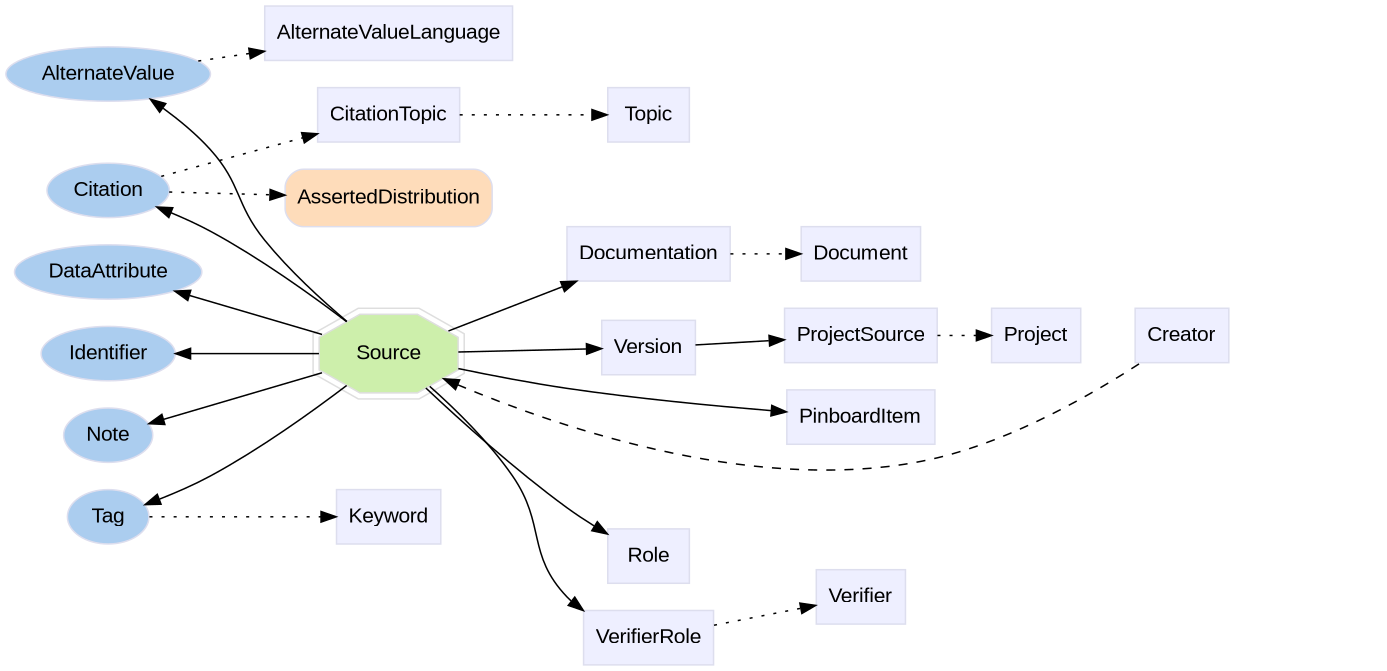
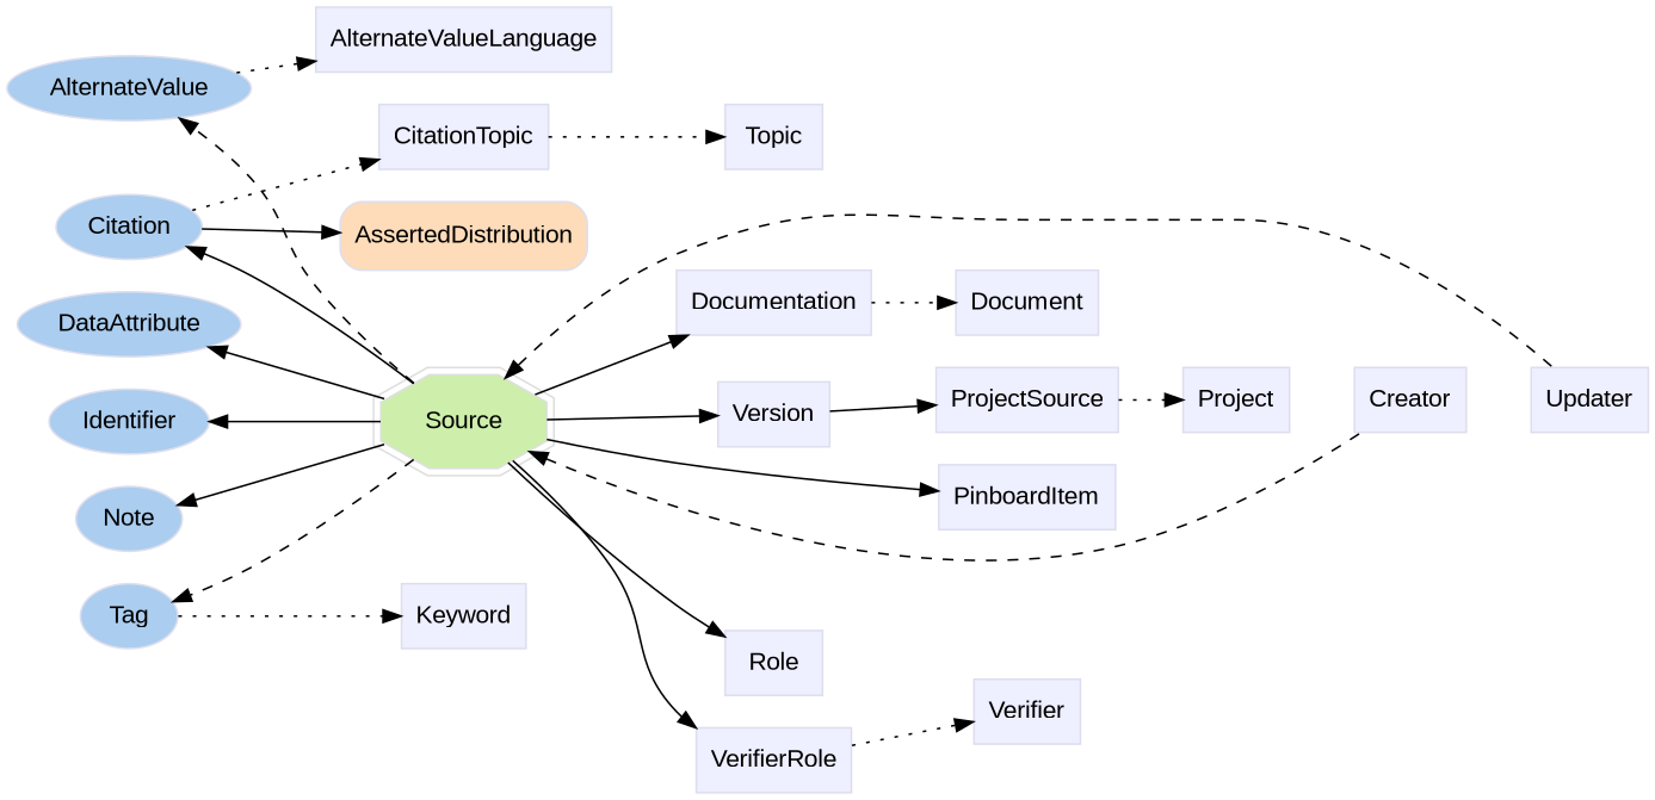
  digraph {
    fontname="Liberation Sans"
    rankdir=LR
    node [color="#dddeee" fillcolor="#eeefff" fontname="Liberation Sans" group=supporting shape=box style=filled]
    edge [fontname="Liberation Sans"]
    n1 [fillcolor="#abcdef" group=annotator height=0.5 label=AlternateValue shape=oval width=1.7693]
    n2 [fillcolor="#abcdef" group=annotator height=0.5 label=Citation shape=oval width=1.0832]
    n3 [fillcolor="#abcdef" group=annotator height=0.5 label=DataAttribute shape=oval width=1.6429]
    n4 [fillcolor="#abcdef" group=annotator height=0.5 label=Identifier shape=oval width=1.1916]
    n5 [fillcolor="#abcdef" group=annotator height=0.5 label=Tag shape=oval width=0.75]
    n6 [fillcolor="#abcdef" group=annotator height=0.5 label=Note shape=oval width=0.77632]
    n7 [color="#dedede" fillcolor="#cdefab" group=target height=0.61111 label=Source shape=doubleoctagon width=1.1663]
    n8 [fillcolor="#fedcba" group=core height=0.51389 label=AssertedDistribution shape=Mrecord width=1.7917]
    n9 [height=0.5 label=AlternateValueLanguage width=2.0972]
    n10 [height=0.5 label=CitationTopic width=1.2778]
    n11 [height=0.5 label=Documentation width=1.4028]
    n12 [height=0.5 label=Document width=1.0278]
    n13 [height=0.5 label=Keyword width=0.93056]
    n14 [height=0.5 label=PinboardItem width=1.2639]
    n15 [height=0.5 label=ProjectSource width=1.2778]
    n16 [height=0.5 label=Project width=0.76389]
    n17 [height=0.5 label=Role width=0.75]
    n18 [height=0.5 label=Topic width=0.75]
    n19 [height=0.5 label=VerifierRole width=1.1528]
    n20 [height=0.5 label=Verifier width=0.79167]
    n21 [height=0.5 label=Version width=0.80556]
    n22 [height=0.5 label=Creator width=0.79167]
+   n23 [height=0.5 label=Updater width=0.83333]
    subgraph sub_1 {
      rank=min
      n1
      n2
      n3
      n4
      n5
      n6
    }
    subgraph sub_2 {
      n7
      n8
    }
    subgraph sub_3 {
      n9
      n10
      n11
      n12
      n13
      n14
      n15
      n16
      n17
      n18
      n19
      n20
      n21
      n22
+     n23
    }
    n1 -> n9 [style=dotted]
-   n2 -> n8 [style=dotted]
+   n2 -> n8 [style=solid]
    n2 -> n10 [style=dotted]
    n5 -> n13 [style=dotted]
-   n7 -> n1
+   n7 -> n1 [style=dashed]
    n7 -> n2
    n7 -> n3
    n7 -> n4
-   n7 -> n5
+   n7 -> n5 [style=dashed]
    n7 -> n6
    n7 -> n11
    n7 -> n14
    n7 -> n17
    n7 -> n19
    n7 -> n21
    n7 -> n22 [dir=back style=dashed]
+   n7 -> n23 [dir=back style=dashed]
    n10 -> n18 [style=dotted]
    n11 -> n12 [style=dotted]
    n15 -> n16 [style=dotted]
    n16 -> n22 [style=invis]
    n17 -> n20 [style=invis]
    n19 -> n20 [style=dotted]
    n21 -> n14 [style=invis]
    n21 -> n15
+   n22 -> n23 [style=invis]
  }
